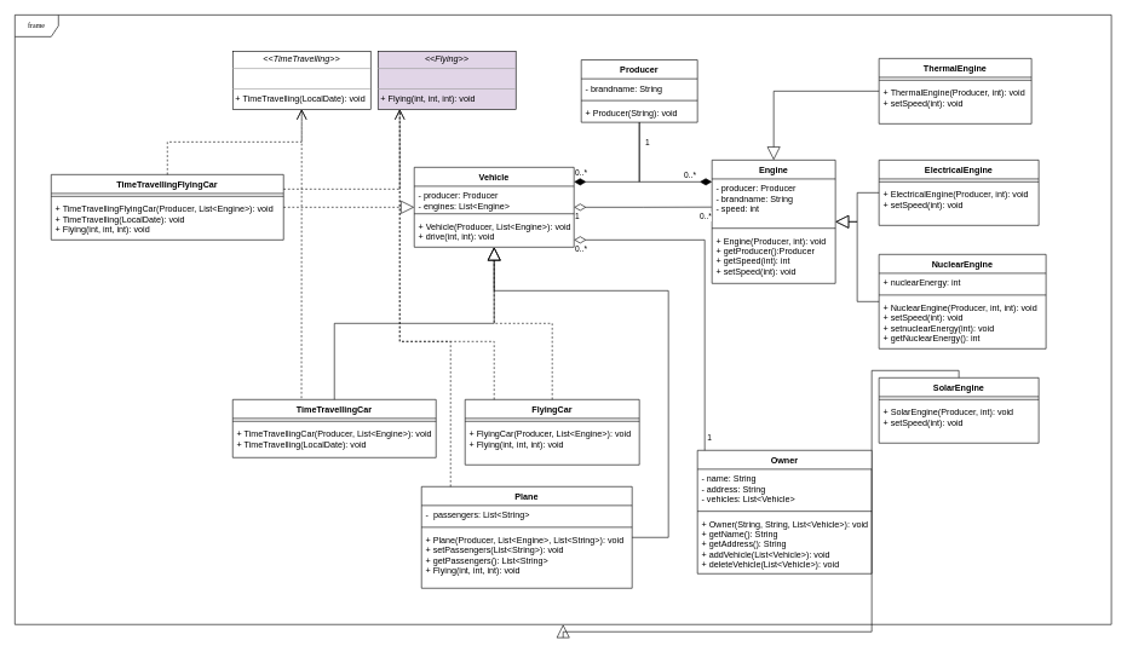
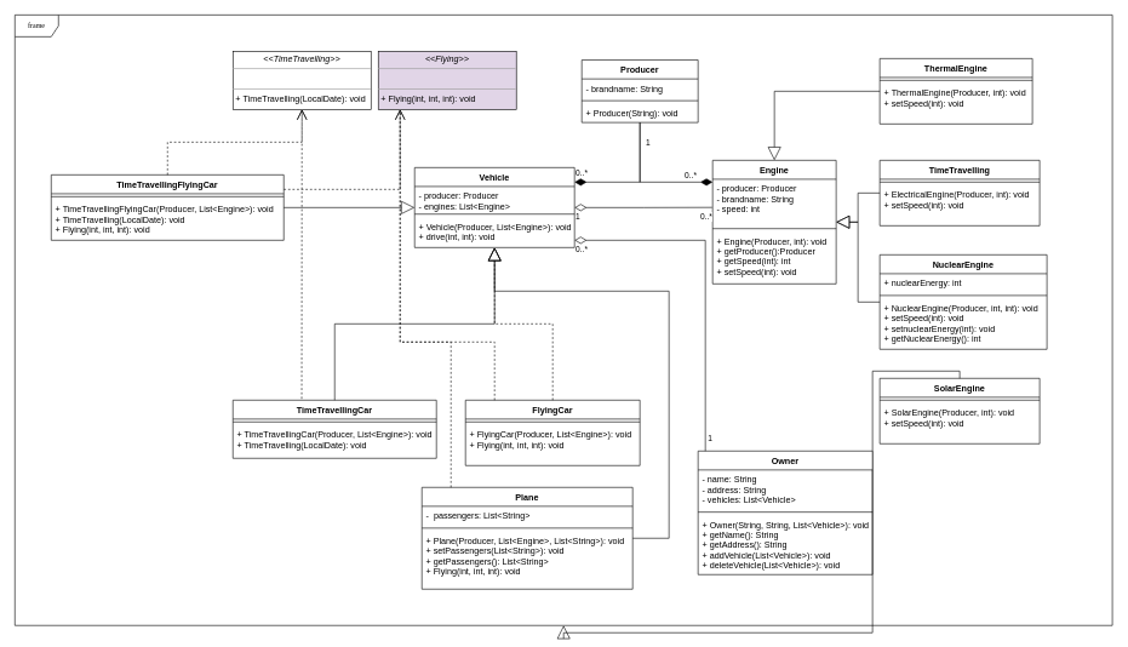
  <mxCell id="0" />
  <mxCell id="1" parent="0" />
  <mxCell id="2" value="frame" style="shape=umlFrame;whiteSpace=wrap;html=1;rounded=0;shadow=0;comic=0;labelBackgroundColor=none;strokeWidth=1;fontFamily=Verdana;fontSize=10;align=center;" parent="1" vertex="1"><mxGeometry x="20" width="1510" height="840" as="geometry" y="20" /></mxCell>
  <mxCell id="3" value="Producer" style="swimlane;fontStyle=1;align=center;verticalAlign=top;childLayout=stackLayout;horizontal=1;startSize=26;horizontalStack=0;resizeParent=1;resizeParentMax=0;resizeLast=0;collapsible=1;marginBottom=0;" parent="1" vertex="1"><mxGeometry x="800" y="82" width="160" height="86" as="geometry" /></mxCell>
  <mxCell id="4" value="- brandname: String" style="text;strokeColor=none;fillColor=none;align=left;verticalAlign=top;spacingLeft=4;spacingRight=4;overflow=hidden;rotatable=0;points=[[0,0.5],[1,0.5]];portConstraint=eastwest;" parent="3" vertex="1"><mxGeometry y="26" width="160" height="26" as="geometry" /></mxCell>
  <mxCell id="5" value="" style="line;strokeWidth=1;fillColor=none;align=left;verticalAlign=middle;spacingTop=-1;spacingLeft=3;spacingRight=3;rotatable=0;labelPosition=right;points=[];portConstraint=eastwest;" parent="3" vertex="1"><mxGeometry y="52" width="160" height="8" as="geometry" /></mxCell>
  <mxCell id="6" value="+ Producer(String): void" style="text;strokeColor=none;fillColor=none;align=left;verticalAlign=top;spacingLeft=4;spacingRight=4;overflow=hidden;rotatable=0;points=[[0,0.5],[1,0.5]];portConstraint=eastwest;" parent="3" vertex="1"><mxGeometry y="60" width="160" height="26" as="geometry" /></mxCell>
  <mxCell id="7" value="Vehicle" style="swimlane;fontStyle=1;align=center;verticalAlign=top;childLayout=stackLayout;horizontal=1;startSize=26;horizontalStack=0;resizeParent=1;resizeParentMax=0;resizeLast=0;collapsible=1;marginBottom=0;" parent="1" vertex="1"><mxGeometry x="570" y="230" width="220" height="110" as="geometry" /></mxCell>
  <mxCell id="8" value="- producer: Producer&#10;- engines: List&lt;Engine&gt;&#10;" style="text;strokeColor=none;fillColor=none;align=left;verticalAlign=top;spacingLeft=4;spacingRight=4;overflow=hidden;rotatable=0;points=[[0,0.5],[1,0.5]];portConstraint=eastwest;" parent="7" vertex="1"><mxGeometry y="26" width="220" height="34" as="geometry" /></mxCell>
  <mxCell id="9" value="" style="line;strokeWidth=1;fillColor=none;align=left;verticalAlign=middle;spacingTop=-1;spacingLeft=3;spacingRight=3;rotatable=0;labelPosition=right;points=[];portConstraint=eastwest;" parent="7" vertex="1"><mxGeometry y="60" width="220" height="8" as="geometry" /></mxCell>
  <mxCell id="10" value="+ Vehicle(Producer, List&lt;Engine&gt;): void&#10;+ drive(int, int): void" style="text;strokeColor=none;fillColor=none;align=left;verticalAlign=top;spacingLeft=4;spacingRight=4;overflow=hidden;rotatable=0;points=[[0,0.5],[1,0.5]];portConstraint=eastwest;" parent="7" vertex="1"><mxGeometry y="68" width="220" height="42" as="geometry" /></mxCell>
  <mxCell id="11" value="Engine" style="swimlane;fontStyle=1;align=center;verticalAlign=top;childLayout=stackLayout;horizontal=1;startSize=26;horizontalStack=0;resizeParent=1;resizeParentMax=0;resizeLast=0;collapsible=1;marginBottom=0;" parent="1" vertex="1"><mxGeometry x="980" y="220" width="170" height="170" as="geometry" /></mxCell>
  <mxCell id="12" value="- producer: Producer&#10;- brandname: String&#10;- speed: int" style="text;strokeColor=none;fillColor=none;align=left;verticalAlign=top;spacingLeft=4;spacingRight=4;overflow=hidden;rotatable=0;points=[[0,0.5],[1,0.5]];portConstraint=eastwest;" parent="11" vertex="1"><mxGeometry y="26" width="170" height="64" as="geometry" /></mxCell>
  <mxCell id="13" value="" style="line;strokeWidth=1;fillColor=none;align=left;verticalAlign=middle;spacingTop=-1;spacingLeft=3;spacingRight=3;rotatable=0;labelPosition=right;points=[];portConstraint=eastwest;" parent="11" vertex="1"><mxGeometry y="90" width="170" height="8" as="geometry" /></mxCell>
  <mxCell id="14" value="+ Engine(Producer, int): void&#10;+ getProducer():Producer&#10;+ getSpeed(int): int&#10;+ setSpeed(int): void" style="text;strokeColor=none;fillColor=none;align=left;verticalAlign=top;spacingLeft=4;spacingRight=4;overflow=hidden;rotatable=0;points=[[0,0.5],[1,0.5]];portConstraint=eastwest;" parent="11" vertex="1"><mxGeometry y="98" width="170" height="72" as="geometry" /></mxCell>
  <mxCell id="15" value="NuclearEngine" style="swimlane;fontStyle=1;align=center;verticalAlign=top;childLayout=stackLayout;horizontal=1;startSize=26;horizontalStack=0;resizeParent=1;resizeParentMax=0;resizeLast=0;collapsible=1;marginBottom=0;" parent="1" vertex="1"><mxGeometry x="1210" y="350" width="230" height="130" as="geometry" /></mxCell>
  <mxCell id="16" value="+ nuclearEnergy: int" style="text;strokeColor=none;fillColor=none;align=left;verticalAlign=top;spacingLeft=4;spacingRight=4;overflow=hidden;rotatable=0;points=[[0,0.5],[1,0.5]];portConstraint=eastwest;" parent="15" vertex="1"><mxGeometry y="26" width="230" height="26" as="geometry" /></mxCell>
  <mxCell id="17" value="" style="line;strokeWidth=1;fillColor=none;align=left;verticalAlign=middle;spacingTop=-1;spacingLeft=3;spacingRight=3;rotatable=0;labelPosition=right;points=[];portConstraint=eastwest;" parent="15" vertex="1"><mxGeometry y="52" width="230" height="8" as="geometry" /></mxCell>
  <mxCell id="18" value="+ NuclearEngine(Producer, int, int): void&#10;+ setSpeed(int): void&#10;+ setnuclearEnergy(int): void&#10;+ getNuclearEnergy(): int" style="text;strokeColor=none;fillColor=none;align=left;verticalAlign=top;spacingLeft=4;spacingRight=4;overflow=hidden;rotatable=0;points=[[0,0.5],[1,0.5]];portConstraint=eastwest;" parent="15" vertex="1"><mxGeometry y="60" width="230" height="70" as="geometry" /></mxCell>
- <mxCell id="19" value="ElectricalEngine" style="swimlane;fontStyle=1;align=center;verticalAlign=top;childLayout=stackLayout;horizontal=1;startSize=26;horizontalStack=0;resizeParent=1;resizeParentMax=0;resizeLast=0;collapsible=1;marginBottom=0;" parent="1" vertex="1"><mxGeometry x="1210" y="220" width="220" height="90" as="geometry" /></mxCell>
+ <mxCell id="19" value="TimeTravelling" style="swimlane;fontStyle=1;align=center;verticalAlign=top;childLayout=stackLayout;horizontal=1;startSize=26;horizontalStack=0;resizeParent=1;resizeParentMax=0;resizeLast=0;collapsible=1;marginBottom=0;" parent="1" vertex="1"><mxGeometry x="1210" y="220" width="220" height="90" as="geometry" /></mxCell>
  <mxCell id="20" value="" style="line;strokeWidth=1;fillColor=none;align=left;verticalAlign=middle;spacingTop=-1;spacingLeft=3;spacingRight=3;rotatable=0;labelPosition=right;points=[];portConstraint=eastwest;" parent="19" vertex="1"><mxGeometry y="26" width="220" height="8" as="geometry" /></mxCell>
  <mxCell id="21" value="+ ElectricalEngine(Producer, int): void&#10;+ setSpeed(int): void" style="text;strokeColor=none;fillColor=none;align=left;verticalAlign=top;spacingLeft=4;spacingRight=4;overflow=hidden;rotatable=0;points=[[0,0.5],[1,0.5]];portConstraint=eastwest;" parent="19" vertex="1"><mxGeometry y="34" width="220" height="56" as="geometry" /></mxCell>
  <mxCell id="22" value="ThermalEngine" style="swimlane;fontStyle=1;align=center;verticalAlign=top;childLayout=stackLayout;horizontal=1;startSize=26;horizontalStack=0;resizeParent=1;resizeParentMax=0;resizeLast=0;collapsible=1;marginBottom=0;" parent="1" vertex="1"><mxGeometry x="1210" y="80" width="210" height="90" as="geometry" /></mxCell>
  <mxCell id="23" value="" style="line;strokeWidth=1;fillColor=none;align=left;verticalAlign=middle;spacingTop=-1;spacingLeft=3;spacingRight=3;rotatable=0;labelPosition=right;points=[];portConstraint=eastwest;" parent="22" vertex="1"><mxGeometry y="26" width="210" height="8" as="geometry" /></mxCell>
  <mxCell id="24" value="+ ThermalEngine(Producer, int): void&#10;+ setSpeed(int): void" style="text;strokeColor=none;fillColor=none;align=left;verticalAlign=top;spacingLeft=4;spacingRight=4;overflow=hidden;rotatable=0;points=[[0,0.5],[1,0.5]];portConstraint=eastwest;" parent="22" vertex="1"><mxGeometry y="34" width="210" height="56" as="geometry" /></mxCell>
  <mxCell id="25" value="SolarEngine" style="swimlane;fontStyle=1;align=center;verticalAlign=top;childLayout=stackLayout;horizontal=1;startSize=26;horizontalStack=0;resizeParent=1;resizeParentMax=0;resizeLast=0;collapsible=1;marginBottom=0;" parent="1" vertex="1"><mxGeometry x="1210" y="520" width="220" height="90" as="geometry" /></mxCell>
  <mxCell id="26" value="" style="line;strokeWidth=1;fillColor=none;align=left;verticalAlign=middle;spacingTop=-1;spacingLeft=3;spacingRight=3;rotatable=0;labelPosition=right;points=[];portConstraint=eastwest;" parent="25" vertex="1"><mxGeometry y="26" width="220" height="8" as="geometry" /></mxCell>
  <mxCell id="27" value="+ SolarEngine(Producer, int): void&#10;+ setSpeed(int): void" style="text;strokeColor=none;fillColor=none;align=left;verticalAlign=top;spacingLeft=4;spacingRight=4;overflow=hidden;rotatable=0;points=[[0,0.5],[1,0.5]];portConstraint=eastwest;" parent="25" vertex="1"><mxGeometry y="34" width="220" height="56" as="geometry" /></mxCell>
  <mxCell id="28" value="" style="endArrow=block;endSize=16;endFill=0;html=1;rounded=0;edgeStyle=orthogonalEdgeStyle;" parent="1" source="25" target="2" edge="1"><mxGeometry width="160" relative="1" as="geometry"><mxPoint x="810" y="590" as="sourcePoint" /><mxPoint x="970" y="590" as="targetPoint" /></mxGeometry></mxCell>
  <mxCell id="29" value="" style="endArrow=block;endSize=16;endFill=0;html=1;rounded=0;edgeStyle=orthogonalEdgeStyle;" parent="1" source="15" target="11" edge="1"><mxGeometry width="160" relative="1" as="geometry"><mxPoint x="1040" y="575" as="sourcePoint" /><mxPoint x="905.059" y="400" as="targetPoint" /></mxGeometry></mxCell>
  <mxCell id="30" value="" style="endArrow=block;endSize=16;endFill=0;html=1;rounded=0;edgeStyle=orthogonalEdgeStyle;" parent="1" source="19" target="11" edge="1"><mxGeometry width="160" relative="1" as="geometry"><mxPoint x="1050" y="585" as="sourcePoint" /><mxPoint x="915.059" y="410" as="targetPoint" /></mxGeometry></mxCell>
  <mxCell id="31" value="" style="endArrow=block;endSize=16;endFill=0;html=1;rounded=0;edgeStyle=orthogonalEdgeStyle;" parent="1" source="22" target="11" edge="1"><mxGeometry width="160" relative="1" as="geometry"><mxPoint x="1060" y="595" as="sourcePoint" /><mxPoint x="925.059" y="420" as="targetPoint" /></mxGeometry></mxCell>
  <mxCell id="32" value="" style="endArrow=none;html=1;endSize=12;startArrow=diamondThin;startSize=14;startFill=0;edgeStyle=orthogonalEdgeStyle;rounded=0;entryX=-0.004;entryY=0.606;entryDx=0;entryDy=0;entryPerimeter=0;endFill=0;" parent="1" source="7" target="12" edge="1"><mxGeometry relative="1" as="geometry"><mxPoint x="810" y="590" as="sourcePoint" /><mxPoint x="970" y="590" as="targetPoint" /></mxGeometry></mxCell>
  <mxCell id="33" value="1" style="edgeLabel;resizable=0;html=1;align=left;verticalAlign=top;" parent="32" connectable="0" vertex="1"><mxGeometry x="-1" relative="1" as="geometry" /></mxCell>
  <mxCell id="34" value="0..*" style="edgeLabel;resizable=0;html=1;align=right;verticalAlign=top;" parent="32" connectable="0" vertex="1"><mxGeometry x="1" relative="1" as="geometry" /></mxCell>
  <mxCell id="35" value="0..*" style="endArrow=none;html=1;endSize=12;startArrow=diamondThin;startSize=14;startFill=1;align=left;verticalAlign=bottom;rounded=0;edgeStyle=orthogonalEdgeStyle;endFill=0;" parent="1" source="11" target="3" edge="1"><mxGeometry x="-0.56" relative="1" as="geometry"><mxPoint x="810" y="250" as="sourcePoint" /><mxPoint x="930" y="330" as="targetPoint" /><Array as="points"><mxPoint x="880" y="250" /></Array><mxPoint as="offset" /></mxGeometry></mxCell>
  <mxCell id="36" value="1" style="edgeLabel;html=1;align=center;verticalAlign=middle;resizable=0;points=[];" parent="35" vertex="1" connectable="0"><mxGeometry x="0.66" y="-2" relative="1" as="geometry"><mxPoint x="8" y="-4" as="offset" /></mxGeometry></mxCell>
  <mxCell id="37" value="0..*" style="endArrow=none;html=1;endSize=12;startArrow=diamondThin;startSize=14;startFill=1;edgeStyle=orthogonalEdgeStyle;align=left;verticalAlign=bottom;rounded=0;endFill=0;" parent="1" source="7" target="3" edge="1"><mxGeometry x="-1" y="3" relative="1" as="geometry"><mxPoint x="720" y="250" as="sourcePoint" /><mxPoint x="820" y="300" as="targetPoint" /><Array as="points"><mxPoint x="880" y="250" /></Array></mxGeometry></mxCell>
  <mxCell id="38" value="&lt;p style=&quot;margin:0px;margin-top:4px;text-align:center;&quot;&gt;&lt;i&gt;&amp;lt;&amp;lt;TimeTravelling&amp;gt;&amp;gt;&lt;/i&gt;&lt;br&gt;&lt;/p&gt;&lt;hr size=&quot;1&quot;&gt;&lt;p style=&quot;margin:0px;margin-left:4px;&quot;&gt;&lt;br&gt;&lt;/p&gt;&lt;hr size=&quot;1&quot;&gt;&lt;p style=&quot;margin:0px;margin-left:4px;&quot;&gt;+&lt;span style=&quot;background-color: initial;&quot;&gt;&amp;nbsp;TimeTravelling(LocalDate): void&lt;/span&gt;&lt;/p&gt;" style="verticalAlign=top;align=left;overflow=fill;fontSize=12;fontFamily=Helvetica;html=1;" parent="1" vertex="1"><mxGeometry x="320" y="70" width="190" height="80" as="geometry" /></mxCell>
  <mxCell id="39" value="TimeTravellingCar" style="swimlane;fontStyle=1;align=center;verticalAlign=top;childLayout=stackLayout;horizontal=1;startSize=26;horizontalStack=0;resizeParent=1;resizeParentMax=0;resizeLast=0;collapsible=1;marginBottom=0;" parent="1" vertex="1"><mxGeometry x="320" y="550" width="280" height="80" as="geometry" /></mxCell>
  <mxCell id="40" value="" style="line;strokeWidth=1;fillColor=none;align=left;verticalAlign=middle;spacingTop=-1;spacingLeft=3;spacingRight=3;rotatable=0;labelPosition=right;points=[];portConstraint=eastwest;" parent="39" vertex="1"><mxGeometry y="26" width="280" height="8" as="geometry" /></mxCell>
  <mxCell id="41" value="+ TimeTravellingCar(Producer, List&lt;Engine&gt;): void&#10;+ TimeTravelling(LocalDate): void" style="text;strokeColor=none;fillColor=none;align=left;verticalAlign=top;spacingLeft=4;spacingRight=4;overflow=hidden;rotatable=0;points=[[0,0.5],[1,0.5]];portConstraint=eastwest;" parent="39" vertex="1"><mxGeometry y="34" width="280" height="46" as="geometry" /></mxCell>
  <mxCell id="42" value="&lt;p style=&quot;margin:0px;margin-top:4px;text-align:center;&quot;&gt;&lt;i&gt;&amp;lt;&amp;lt;Flying&amp;gt;&amp;gt;&lt;/i&gt;&lt;br&gt;&lt;/p&gt;&lt;hr size=&quot;1&quot;&gt;&lt;p style=&quot;margin:0px;margin-left:4px;&quot;&gt;&lt;br&gt;&lt;/p&gt;&lt;hr size=&quot;1&quot;&gt;&lt;p style=&quot;margin:0px;margin-left:4px;&quot;&gt;+ Flying(int, int, int): void&lt;br&gt;&lt;/p&gt;" style="verticalAlign=top;align=left;overflow=fill;fontSize=12;fontFamily=Helvetica;html=1;fillColor=#e1d5e7;" parent="1" vertex="1"><mxGeometry x="520" y="70" width="190" height="80" as="geometry" /></mxCell>
  <mxCell id="43" value="FlyingCar" style="swimlane;fontStyle=1;align=center;verticalAlign=top;childLayout=stackLayout;horizontal=1;startSize=26;horizontalStack=0;resizeParent=1;resizeParentMax=0;resizeLast=0;collapsible=1;marginBottom=0;" parent="1" vertex="1"><mxGeometry x="640" y="550" width="240" height="90" as="geometry" /></mxCell>
  <mxCell id="44" value="" style="line;strokeWidth=1;fillColor=none;align=left;verticalAlign=middle;spacingTop=-1;spacingLeft=3;spacingRight=3;rotatable=0;labelPosition=right;points=[];portConstraint=eastwest;" parent="43" vertex="1"><mxGeometry y="26" width="240" height="8" as="geometry" /></mxCell>
  <mxCell id="45" value="+ FlyingCar(Producer, List&lt;Engine&gt;): void&#10;+ Flying(int, int, int): void" style="text;strokeColor=none;fillColor=none;align=left;verticalAlign=top;spacingLeft=4;spacingRight=4;overflow=hidden;rotatable=0;points=[[0,0.5],[1,0.5]];portConstraint=eastwest;" parent="43" vertex="1"><mxGeometry y="34" width="240" height="56" as="geometry" /></mxCell>
  <mxCell id="46" value="" style="endArrow=open;endSize=12;dashed=1;html=1;rounded=0;exitX=0.338;exitY=-0.023;exitDx=0;exitDy=0;exitPerimeter=0;" parent="1" source="39" target="38" edge="1"><mxGeometry width="160" relative="1" as="geometry"><mxPoint x="560" y="430" as="sourcePoint" /><mxPoint x="720" y="430" as="targetPoint" /></mxGeometry></mxCell>
  <mxCell id="47" value="" style="endArrow=open;endSize=12;dashed=1;html=1;rounded=0;edgeStyle=orthogonalEdgeStyle;" parent="1" source="43" target="42" edge="1"><mxGeometry width="160" relative="1" as="geometry"><mxPoint x="461.25" y="560" as="sourcePoint" /><mxPoint x="443.75" y="480" as="targetPoint" /><Array as="points"><mxPoint x="680" y="470" /><mxPoint x="550" y="470" /></Array></mxGeometry></mxCell>
  <mxCell id="48" value="" style="endArrow=block;endSize=16;endFill=0;html=1;rounded=0;edgeStyle=orthogonalEdgeStyle;dashed=1;" parent="1" source="43" target="7" edge="1"><mxGeometry width="160" relative="1" as="geometry"><mxPoint x="1220" y="575" as="sourcePoint" /><mxPoint x="1075" y="400" as="targetPoint" /></mxGeometry></mxCell>
  <mxCell id="49" value="" style="endArrow=block;endSize=16;endFill=0;html=1;rounded=0;edgeStyle=orthogonalEdgeStyle;" parent="1" source="39" target="7" edge="1"><mxGeometry width="160" relative="1" as="geometry"><mxPoint x="1230" y="585" as="sourcePoint" /><mxPoint x="1085" y="410" as="targetPoint" /></mxGeometry></mxCell>
  <mxCell id="50" value="Plane" style="swimlane;fontStyle=1;align=center;verticalAlign=top;childLayout=stackLayout;horizontal=1;startSize=26;horizontalStack=0;resizeParent=1;resizeParentMax=0;resizeLast=0;collapsible=1;marginBottom=0;" parent="1" vertex="1"><mxGeometry x="580" y="670" width="290" height="140" as="geometry" /></mxCell>
  <mxCell id="51" value="-  passengers: List&lt;String&gt;" style="text;strokeColor=none;fillColor=none;align=left;verticalAlign=top;spacingLeft=4;spacingRight=4;overflow=hidden;rotatable=0;points=[[0,0.5],[1,0.5]];portConstraint=eastwest;" parent="50" vertex="1"><mxGeometry y="26" width="290" height="26" as="geometry" /></mxCell>
  <mxCell id="52" value="" style="line;strokeWidth=1;fillColor=none;align=left;verticalAlign=middle;spacingTop=-1;spacingLeft=3;spacingRight=3;rotatable=0;labelPosition=right;points=[];portConstraint=eastwest;" parent="50" vertex="1"><mxGeometry y="52" width="290" height="8" as="geometry" /></mxCell>
  <mxCell id="53" value="+ Plane(Producer, List&lt;Engine&gt;, List&lt;String&gt;): void&#10;+ setPassengers(List&lt;String&gt;): void&#10;+ getPassengers(): List&lt;String&gt;&#10;+ Flying(int, int, int): void" style="text;strokeColor=none;fillColor=none;align=left;verticalAlign=top;spacingLeft=4;spacingRight=4;overflow=hidden;rotatable=0;points=[[0,0.5],[1,0.5]];portConstraint=eastwest;" parent="50" vertex="1"><mxGeometry y="60" width="290" height="80" as="geometry" /></mxCell>
  <mxCell id="54" value="" style="endArrow=none;endSize=12;dashed=1;html=1;rounded=0;edgeStyle=orthogonalEdgeStyle;entryX=0.152;entryY=1.037;entryDx=0;entryDy=0;entryPerimeter=0;endFill=0;" parent="1" source="50" target="42" edge="1"><mxGeometry width="160" relative="1" as="geometry"><mxPoint x="690.048" y="560" as="sourcePoint" /><mxPoint x="560.048" y="160" as="targetPoint" /><Array as="points"><mxPoint x="620" y="470" /><mxPoint x="550" y="470" /><mxPoint x="550" y="153" /></Array></mxGeometry></mxCell>
  <mxCell id="55" value="" style="endArrow=block;endSize=16;endFill=0;html=1;rounded=0;edgeStyle=orthogonalEdgeStyle;" parent="1" source="50" target="10" edge="1"><mxGeometry width="160" relative="1" as="geometry"><mxPoint x="770.048" y="560" as="sourcePoint" /><mxPoint x="690" y="350" as="targetPoint" /><Array as="points"><mxPoint x="920" y="740" /><mxPoint x="920" y="400" /><mxPoint x="680" y="400" /></Array></mxGeometry></mxCell>
  <mxCell id="56" value="TimeTravellingFlyingCar&#10;&#10;&#10;" style="swimlane;fontStyle=1;align=center;verticalAlign=top;childLayout=stackLayout;horizontal=1;startSize=26;horizontalStack=0;resizeParent=1;resizeParentMax=0;resizeLast=0;collapsible=1;marginBottom=0;" parent="1" vertex="1"><mxGeometry x="70" y="240" width="320" height="90" as="geometry" /></mxCell>
  <mxCell id="57" value="" style="line;strokeWidth=1;fillColor=none;align=left;verticalAlign=middle;spacingTop=-1;spacingLeft=3;spacingRight=3;rotatable=0;labelPosition=right;points=[];portConstraint=eastwest;" parent="56" vertex="1"><mxGeometry y="26" width="320" height="8" as="geometry" /></mxCell>
  <mxCell id="58" value="+ TimeTravellingFlyingCar(Producer, List&lt;Engine&gt;): void&#10;+ TimeTravelling(LocalDate): void&#10;+ Flying(int, int, int): void" style="text;strokeColor=none;fillColor=none;align=left;verticalAlign=top;spacingLeft=4;spacingRight=4;overflow=hidden;rotatable=0;points=[[0,0.5],[1,0.5]];portConstraint=eastwest;" parent="56" vertex="1"><mxGeometry y="34" width="320" height="56" as="geometry" /></mxCell>
  <mxCell id="59" value="" style="endArrow=open;endSize=12;dashed=1;html=1;rounded=0;edgeStyle=orthogonalEdgeStyle;" parent="1" source="56" target="38" edge="1"><mxGeometry width="160" relative="1" as="geometry"><mxPoint x="424.64" y="558.16" as="sourcePoint" /><mxPoint x="424.967" y="160" as="targetPoint" /></mxGeometry></mxCell>
  <mxCell id="60" value="" style="endArrow=open;endSize=12;dashed=1;html=1;rounded=0;edgeStyle=orthogonalEdgeStyle;" parent="1" source="56" target="42" edge="1"><mxGeometry width="160" relative="1" as="geometry"><mxPoint x="434.64" y="568.16" as="sourcePoint" /><mxPoint x="434.967" y="170" as="targetPoint" /><Array as="points"><mxPoint x="550" y="260" /></Array></mxGeometry></mxCell>
- <mxCell id="61" value="" style="endArrow=block;endSize=16;endFill=0;html=1;rounded=0;dashed=1;" parent="1" source="56" target="7" edge="1"><mxGeometry width="160" relative="1" as="geometry"><mxPoint x="880" y="750" as="sourcePoint" /><mxPoint x="690" y="350" as="targetPoint" /></mxGeometry></mxCell>
+ <mxCell id="61" value="" style="endArrow=block;endSize=16;endFill=0;html=1;rounded=0;" parent="1" source="56" target="7" edge="1"><mxGeometry width="160" relative="1" as="geometry"><mxPoint x="880" y="750" as="sourcePoint" /><mxPoint x="690" y="350" as="targetPoint" /></mxGeometry></mxCell>
  <mxCell id="62" value="Owner" style="swimlane;fontStyle=1;align=center;verticalAlign=top;childLayout=stackLayout;horizontal=1;startSize=26;horizontalStack=0;resizeParent=1;resizeParentMax=0;resizeLast=0;collapsible=1;marginBottom=0;" vertex="1" parent="1"><mxGeometry x="960" y="620" width="240" height="170" as="geometry" /></mxCell>
  <mxCell id="63" value="- name: String&#10;- address: String&#10;- vehicles: List&lt;Vehicle&gt;" style="text;strokeColor=none;fillColor=none;align=left;verticalAlign=top;spacingLeft=4;spacingRight=4;overflow=hidden;rotatable=0;points=[[0,0.5],[1,0.5]];portConstraint=eastwest;" vertex="1" parent="62"><mxGeometry y="26" width="240" height="54" as="geometry" /></mxCell>
  <mxCell id="64" value="" style="line;strokeWidth=1;fillColor=none;align=left;verticalAlign=middle;spacingTop=-1;spacingLeft=3;spacingRight=3;rotatable=0;labelPosition=right;points=[];portConstraint=eastwest;" vertex="1" parent="62"><mxGeometry y="80" width="240" height="8" as="geometry" /></mxCell>
  <mxCell id="65" value="+ Owner(String, String, List&lt;Vehicle&gt;): void&#10;+ getName(): String&#10;+ getAddress(): String&#10;+ addVehicle(List&lt;Vehicle&gt;): void&#10;+ deleteVehicle(List&lt;Vehicle&gt;): void" style="text;strokeColor=none;fillColor=none;align=left;verticalAlign=top;spacingLeft=4;spacingRight=4;overflow=hidden;rotatable=0;points=[[0,0.5],[1,0.5]];portConstraint=eastwest;" vertex="1" parent="62"><mxGeometry y="88" width="240" height="82" as="geometry" /></mxCell>
  <mxCell id="66" value="" style="endArrow=none;html=1;endSize=12;startArrow=diamondThin;startSize=14;startFill=0;rounded=0;elbow=vertical;edgeStyle=orthogonalEdgeStyle;endFill=0;" edge="1" parent="1" source="7"><mxGeometry x="0.149" relative="1" as="geometry"><mxPoint x="840" y="580" as="sourcePoint" /><mxPoint x="970" y="620" as="targetPoint" /><Array as="points"><mxPoint x="970" y="330" /></Array><mxPoint as="offset" /></mxGeometry></mxCell>
  <mxCell id="67" value="0..*" style="edgeLabel;resizable=0;html=1;align=left;verticalAlign=top;" connectable="0" vertex="1" parent="66"><mxGeometry x="-1" relative="1" as="geometry" /></mxCell>
  <mxCell id="68" value="1" style="edgeLabel;resizable=0;html=1;align=right;verticalAlign=top;" connectable="0" vertex="1" parent="66"><mxGeometry x="1" relative="1" as="geometry"><mxPoint x="10" y="-30" as="offset" /></mxGeometry></mxCell>
